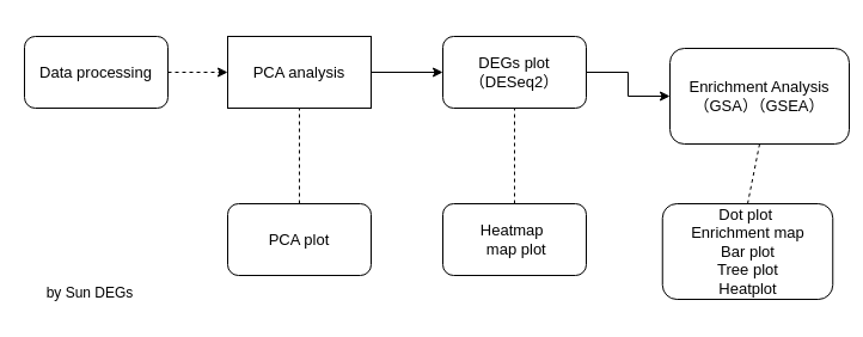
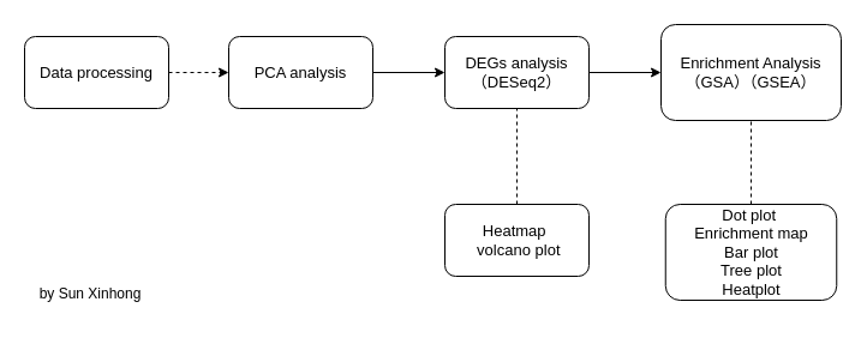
  <mxCell id="0" />
  <mxCell id="1" parent="0" />
  <mxCell id="2" value="" style="edgeStyle=orthogonalEdgeStyle;rounded=0;orthogonalLoop=1;jettySize=auto;html=1;fontSize=13;dashed=1;" edge="1" parent="1" source="3" target="5"><mxGeometry relative="1" as="geometry" /></mxCell>
  <mxCell id="3" value="Data processing" style="rounded=1;whiteSpace=wrap;html=1;fillColor=none;fontSize=13;" vertex="1" parent="1"><mxGeometry x="20" y="30" width="120" height="60" as="geometry" /></mxCell>
  <mxCell id="4" value="" style="edgeStyle=orthogonalEdgeStyle;rounded=0;orthogonalLoop=1;jettySize=auto;html=1;fontSize=13;" edge="1" parent="1" source="5" target="7"><mxGeometry relative="1" as="geometry" /></mxCell>
- <mxCell id="5" value="PCA analysis" style="whiteSpace=wrap;html=1;fillColor=none;fontSize=13;rounded=0;" vertex="1" parent="1"><mxGeometry x="190" y="30" width="120" height="60" as="geometry" /></mxCell>
+ <mxCell id="5" value="PCA analysis" style="whiteSpace=wrap;html=1;fillColor=none;rounded=1;fontSize=13;" vertex="1" parent="1"><mxGeometry x="190" y="30" width="120" height="60" as="geometry" /></mxCell>
  <mxCell id="6" value="" style="edgeStyle=orthogonalEdgeStyle;rounded=0;orthogonalLoop=1;jettySize=auto;html=1;fontSize=13;" edge="1" parent="1" source="7" target="8"><mxGeometry relative="1" as="geometry" /></mxCell>
- <mxCell id="7" value="DEGs plot&lt;div&gt;（DESeq2）&lt;/div&gt;" style="whiteSpace=wrap;html=1;fillColor=none;rounded=1;fontSize=13;" vertex="1" parent="1"><mxGeometry x="370" y="30" width="120" height="60" as="geometry" /></mxCell>
- <mxCell id="8" value="Enrichment Analysis&lt;div&gt;（GSA）（GSEA）&lt;/div&gt;" style="whiteSpace=wrap;html=1;fillColor=none;rounded=1;fontSize=13;" vertex="1" parent="1"><mxGeometry x="560" y="40" width="150" height="80" as="geometry" /></mxCell>
- <mxCell id="9" value="PCA plot" style="whiteSpace=wrap;html=1;fontSize=13;fillColor=none;rounded=1;" vertex="1" parent="1"><mxGeometry x="190" y="170" width="120" height="60" as="geometry" /></mxCell>
- <mxCell id="10" value="" style="endArrow=none;dashed=1;html=1;rounded=0;entryX=0.5;entryY=1;entryDx=0;entryDy=0;exitX=0.5;exitY=0;exitDx=0;exitDy=0;" edge="1" parent="1" source="9" target="5"><mxGeometry width="50" height="50" relative="1" as="geometry"><mxPoint x="260" y="270" as="sourcePoint" /><mxPoint x="310" y="220" as="targetPoint" /></mxGeometry></mxCell>
- <mxCell id="11" value="&lt;font style=&quot;font-size: 13px;&quot;&gt;Heatmap&amp;nbsp;&lt;/font&gt;&lt;div&gt;&lt;font style=&quot;font-size: 13px;&quot;&gt;&amp;nbsp;map plot&lt;/font&gt;&lt;/div&gt;" style="rounded=1;whiteSpace=wrap;html=1;fillColor=none;" vertex="1" parent="1"><mxGeometry x="370" y="170" width="120" height="60" as="geometry" /></mxCell>
+ <mxCell id="7" value="DEGs analysis&lt;div&gt;（DESeq2）&lt;/div&gt;" style="whiteSpace=wrap;html=1;fillColor=none;rounded=1;fontSize=13;" vertex="1" parent="1"><mxGeometry x="370" y="30" width="120" height="60" as="geometry" /></mxCell>
+ <mxCell id="8" value="Enrichment Analysis&lt;div&gt;（GSA）（GSEA）&lt;/div&gt;" style="whiteSpace=wrap;html=1;fillColor=none;rounded=1;fontSize=13;" vertex="1" parent="1"><mxGeometry x="550" y="20" width="150" height="80" as="geometry" /></mxCell>
+ <mxCell id="11" value="&lt;font style=&quot;font-size: 13px;&quot;&gt;Heatmap&amp;nbsp;&lt;/font&gt;&lt;div&gt;&lt;font style=&quot;font-size: 13px;&quot;&gt;&amp;nbsp;volcano plot&lt;/font&gt;&lt;/div&gt;" style="rounded=1;whiteSpace=wrap;html=1;fillColor=none;" vertex="1" parent="1"><mxGeometry x="370" y="170" width="120" height="60" as="geometry" /></mxCell>
  <mxCell id="12" value="" style="endArrow=none;dashed=1;html=1;rounded=0;entryX=0.5;entryY=1;entryDx=0;entryDy=0;exitX=0.5;exitY=0;exitDx=0;exitDy=0;" edge="1" parent="1" source="11" target="7"><mxGeometry width="50" height="50" relative="1" as="geometry"><mxPoint x="430" y="340" as="sourcePoint" /><mxPoint x="480" y="290" as="targetPoint" /></mxGeometry></mxCell>
  <mxCell id="13" value="Dot plot&amp;nbsp;&lt;div&gt;Enrichment map&lt;/div&gt;&lt;div&gt;Bar plot&lt;/div&gt;&lt;div&gt;Tree plot&lt;/div&gt;&lt;div&gt;Heatplot&lt;/div&gt;" style="rounded=1;whiteSpace=wrap;html=1;fillColor=none;fontSize=13;" vertex="1" parent="1"><mxGeometry x="553.75" y="170" width="142.5" height="80" as="geometry" /></mxCell>
  <mxCell id="14" value="" style="endArrow=none;dashed=1;html=1;rounded=0;entryX=0.5;entryY=1;entryDx=0;entryDy=0;exitX=0.5;exitY=0;exitDx=0;exitDy=0;" edge="1" parent="1" source="13" target="8"><mxGeometry width="50" height="50" relative="1" as="geometry"><mxPoint x="610" y="330" as="sourcePoint" /><mxPoint x="660" y="280" as="targetPoint" /></mxGeometry></mxCell>
- <mxCell id="15" value="by Sun DEGs" style="text;strokeColor=none;align=center;fillColor=none;html=1;verticalAlign=middle;whiteSpace=wrap;rounded=0;" vertex="1" parent="1"><mxGeometry x="20" y="230" width="110" height="30" as="geometry" /></mxCell>
+ <mxCell id="15" value="by Sun Xinhong" style="text;strokeColor=none;align=center;fillColor=none;html=1;verticalAlign=middle;whiteSpace=wrap;rounded=0;" vertex="1" parent="1"><mxGeometry x="20" y="230" width="110" height="30" as="geometry" /></mxCell>
